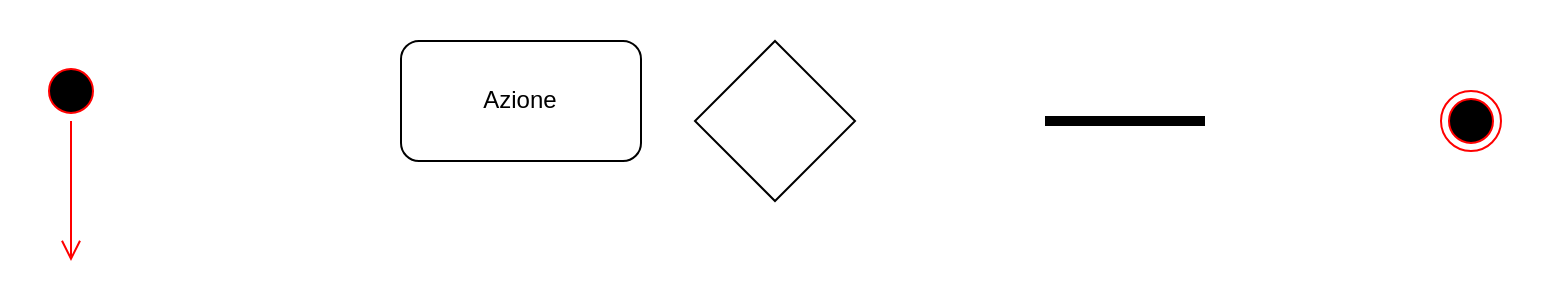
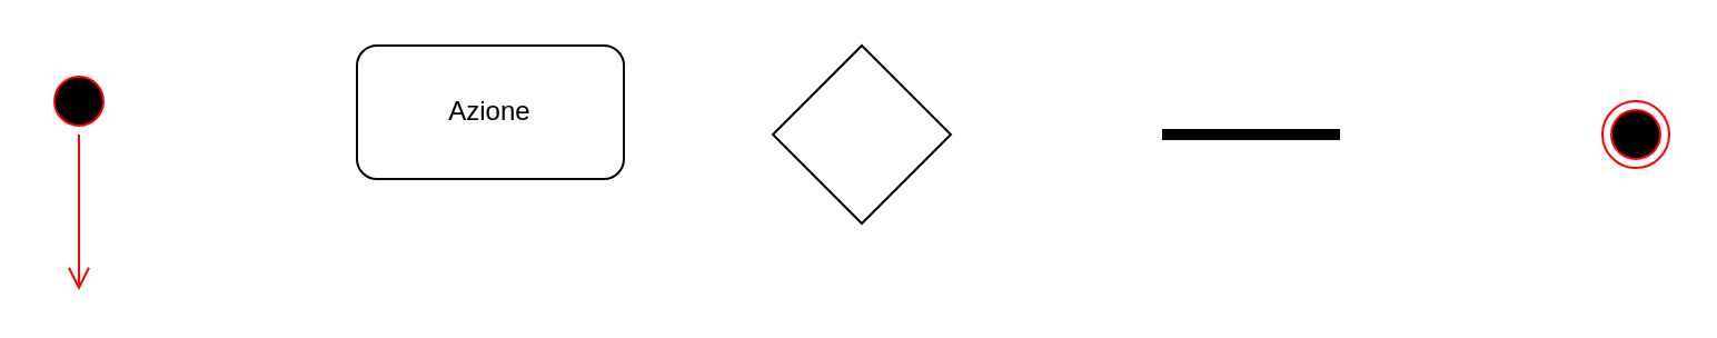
  <mxCell id="0" />
  <mxCell id="1" parent="0" />
  <mxCell id="2" value="" style="ellipse;html=1;shape=startState;fillColor=#000000;strokeColor=#ff0000;" vertex="1" parent="1"><mxGeometry x="20" y="30" width="30" height="30" as="geometry" /></mxCell>
  <mxCell id="3" value="" style="edgeStyle=orthogonalEdgeStyle;html=1;verticalAlign=bottom;endArrow=open;endSize=8;strokeColor=#ff0000;rounded=0;entryX=0.5;entryY=0;entryDx=0;entryDy=0;" edge="1" parent="1" source="2"><mxGeometry relative="1" as="geometry"><mxPoint x="35" y="130" as="targetPoint" /></mxGeometry></mxCell>
  <mxCell id="4" value="" style="ellipse;html=1;shape=endState;fillColor=#000000;strokeColor=#ff0000;" vertex="1" parent="1"><mxGeometry x="720" y="45" width="30" height="30" as="geometry" /></mxCell>
- <mxCell id="5" value="Azione" style="rounded=1;whiteSpace=wrap;html=1;" vertex="1" parent="1"><mxGeometry x="200" y="20" width="120" height="60" as="geometry" /></mxCell>
+ <mxCell id="5" value="Azione" style="rounded=1;whiteSpace=wrap;html=1;" vertex="1" parent="1"><mxGeometry x="160" y="20" width="120" height="60" as="geometry" /></mxCell>
  <mxCell id="6" value="" style="rhombus;whiteSpace=wrap;html=1;" vertex="1" parent="1"><mxGeometry x="347" y="20" width="80" height="80" as="geometry" /></mxCell>
  <mxCell id="7" value="" style="html=1;points=[];perimeter=orthogonalPerimeter;fillColor=#000000;strokeColor=none;rotation=-90;" vertex="1" parent="1"><mxGeometry x="559.5" y="20" width="5" height="80" as="geometry" /></mxCell>
